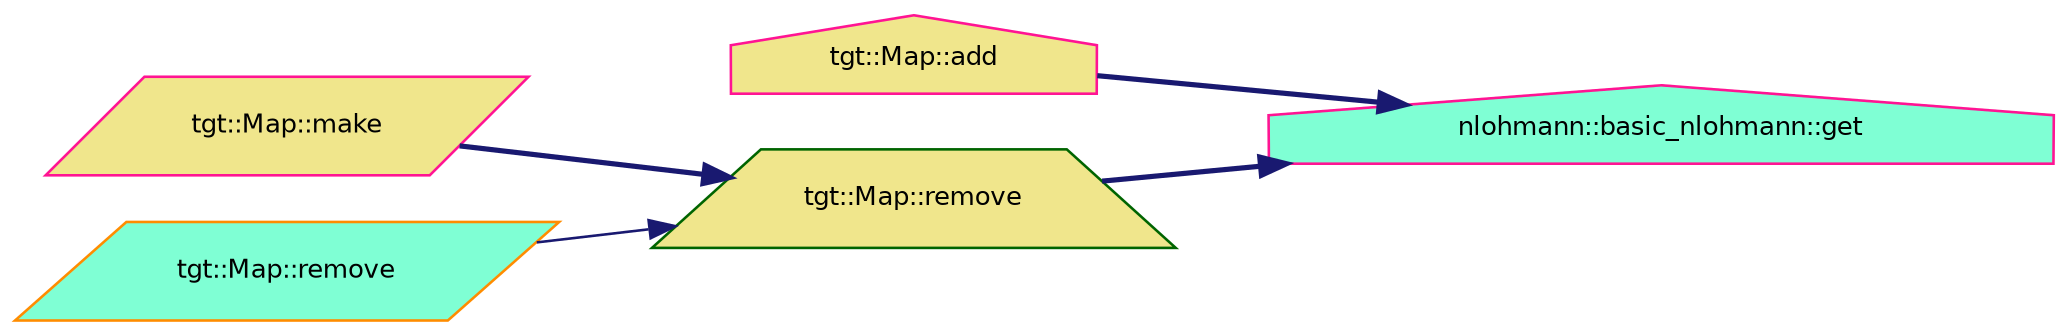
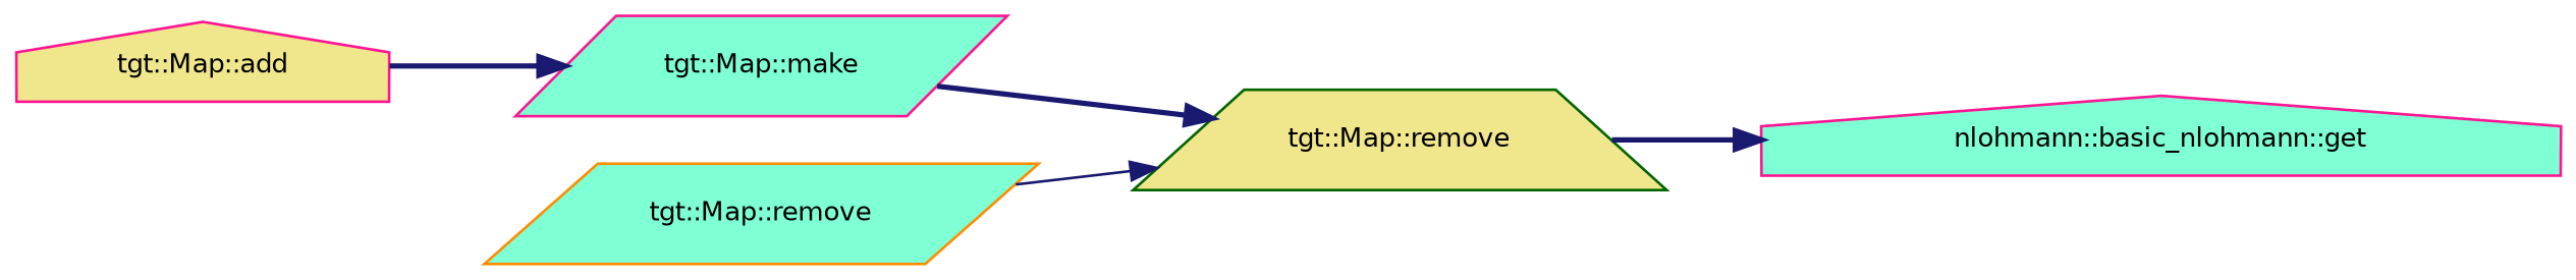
  digraph {
    rankdir=RL
    node [color=deeppink fillcolor=khaki fontname=Helvetica fontsize=10 shape=house style=filled]
    edge [color=midnightblue dir=back fontname=Helvetica fontsize=10 labelfontname=Helvetica labelfontsize=10 style=bold]
    n1 [fillcolor=aquamarine fontcolor=black height=0.2 label="nlohmann::basic_nlohmann::get" width=0.4]
    n2 [height=0.2 label="tgt::Map::add" width=0.4]
    n3 [color=darkgreen height=0.2 label="tgt::Map::remove" shape=trapezium width=0.4]
-   n4 [height=0.2 label="tgt::Map::make" shape=parallelogram width=0.4]
+   n4 [fillcolor=aquamarine height=0.2 label="tgt::Map::make" shape=parallelogram width=0.4]
    n5 [color=darkorange fillcolor=aquamarine height=0.2 label="tgt::Map::remove" shape=parallelogram width=0.4]
-   n1 -> n2
+   n4 -> n2
    n1 -> n3
    n3 -> n4
    n3 -> n5 [style=solid]
  }
